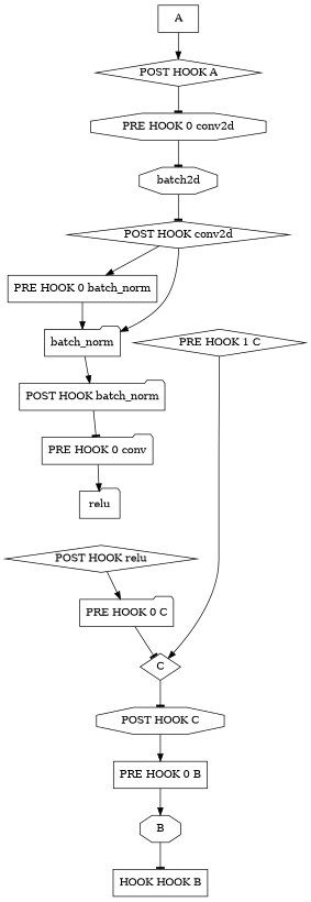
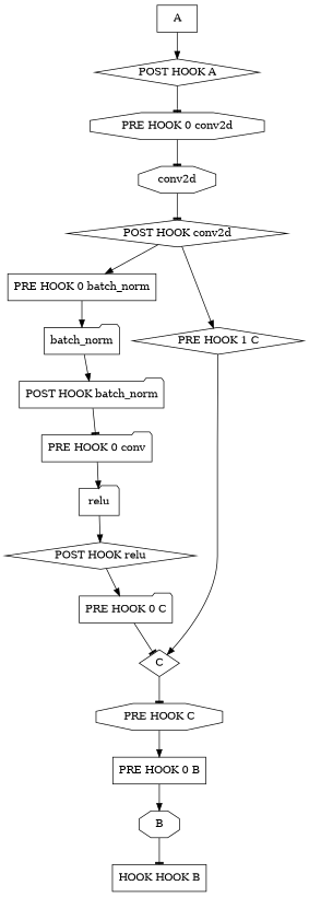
  strict digraph {
    node [node_type="InsertionPointGraphNodeType.INSERTION_POINT" shape=diamond]
    edge [arrowhead=normal]
-   conv2d [associated_ip_node_keys="{'POST HOOK conv2d', 'PRE HOOK 0 conv2d'}" node_type="InsertionPointGraphNodeType.OPERATOR" op_meta=None regular_node_ref="{'op_exec_context': <nncf.dynamic_graph.graph.OperationExecutionContext object at 0x7fa45b239ed0>}" shape=octagon label=batch2d]
+   conv2d [associated_ip_node_keys="{'POST HOOK conv2d', 'PRE HOOK 0 conv2d'}" node_type="InsertionPointGraphNodeType.OPERATOR" op_meta=None regular_node_ref="{'op_exec_context': <nncf.dynamic_graph.graph.OperationExecutionContext object at 0x7fa45b239ed0>}" shape=octagon]
    "POST HOOK conv2d" [insertion_point_data="TargetType.OPERATOR_POST_HOOK /conv2d_0"]
    "PRE HOOK 0 batch_norm" [insertion_point_data="TargetType.OPERATOR_PRE_HOOK 0 /batch_norm_0" shape=box]
    "PRE HOOK 1 C" [insertion_point_data="TargetType.OPERATOR_PRE_HOOK 1 /C_0"]
    batch_norm [associated_ip_node_keys="{'POST HOOK batch_norm', 'PRE HOOK 0 batch_norm'}" node_type="InsertionPointGraphNodeType.OPERATOR" op_meta=None regular_node_ref="{'op_exec_context': <nncf.dynamic_graph.graph.OperationExecutionContext object at 0x7fa45b244210>}" shape=folder]
    "POST HOOK batch_norm" [insertion_point_data="TargetType.OPERATOR_POST_HOOK /batch_norm_0" shape=folder]
    n7 [insertion_point_data="TargetType.OPERATOR_PRE_HOOK 0 /relu_0" label="PRE HOOK 0 conv" shape=folder]
    relu [associated_ip_node_keys="{'PRE HOOK 0 relu', 'POST HOOK relu'}" node_type="InsertionPointGraphNodeType.OPERATOR" op_meta=None regular_node_ref="{'op_exec_context': <nncf.dynamic_graph.graph.OperationExecutionContext object at 0x7fa45b2444d0>}" shape=folder]
    "POST HOOK relu" [insertion_point_data="TargetType.OPERATOR_POST_HOOK /relu_0"]
    "PRE HOOK 0 C" [insertion_point_data="TargetType.OPERATOR_PRE_HOOK 0 /C_0" shape=folder]
    A [associated_ip_node_keys="{'POST HOOK A'}" node_type="InsertionPointGraphNodeType.OPERATOR" op_meta=None regular_node_ref="{'op_exec_context': <nncf.dynamic_graph.graph.OperationExecutionContext object at 0x7fa45b244790>}" shape=box]
    "POST HOOK A" [insertion_point_data="TargetType.OPERATOR_POST_HOOK /A_0"]
    "PRE HOOK 0 conv2d" [insertion_point_data="TargetType.OPERATOR_PRE_HOOK 0 /conv2d_0" shape=octagon]
    B [associated_ip_node_keys="{'PRE HOOK 0 B', 'POST HOOK B'}" node_type="InsertionPointGraphNodeType.OPERATOR" op_meta=None regular_node_ref="{'op_exec_context': <nncf.dynamic_graph.graph.OperationExecutionContext object at 0x7fa45b244a50>}" shape=octagon]
    n15 [insertion_point_data="TargetType.OPERATOR_POST_HOOK /B_0" label="HOOK HOOK B" shape=box]
    C [associated_ip_node_keys="{'POST HOOK C', 'PRE HOOK 0 C', 'PRE HOOK 1 C'}" node_type="InsertionPointGraphNodeType.OPERATOR" op_meta=None regular_node_ref="{'op_exec_context': <nncf.dynamic_graph.graph.OperationExecutionContext object at 0x7fa45b244d10>}"]
-   "POST HOOK C" [insertion_point_data="TargetType.OPERATOR_POST_HOOK /C_0" shape=octagon]
+   "POST HOOK C" [insertion_point_data="TargetType.OPERATOR_POST_HOOK /C_0" shape=octagon label="PRE HOOK C"]
    "PRE HOOK 0 B" [insertion_point_data="TargetType.OPERATOR_PRE_HOOK 0 /B_0" shape=box]
    conv2d -> "POST HOOK conv2d" [arrowhead=tee]
    "POST HOOK conv2d" -> "PRE HOOK 0 batch_norm"
-   "POST HOOK conv2d" -> batch_norm
+   "POST HOOK conv2d" -> "PRE HOOK 1 C"
    "PRE HOOK 0 batch_norm" -> batch_norm
    "PRE HOOK 1 C" -> C
    batch_norm -> "POST HOOK batch_norm"
    "POST HOOK batch_norm" -> n7 [arrowhead=tee]
    n7 -> relu
+   relu -> "POST HOOK relu"
    "POST HOOK relu" -> "PRE HOOK 0 C"
    "PRE HOOK 0 C" -> C [arrowhead=tee]
    A -> "POST HOOK A"
    "POST HOOK A" -> "PRE HOOK 0 conv2d" [arrowhead=tee]
    "PRE HOOK 0 conv2d" -> conv2d [arrowhead=tee]
    B -> n15 [arrowhead=tee]
    C -> "POST HOOK C" [arrowhead=tee]
    "POST HOOK C" -> "PRE HOOK 0 B"
    "PRE HOOK 0 B" -> B
  }
